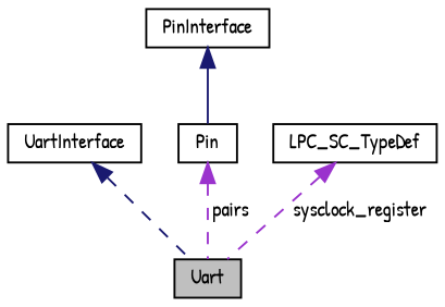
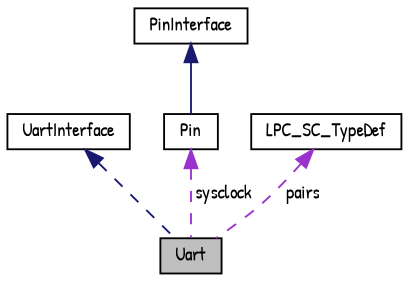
  digraph {
    fontname="Patrick Hand"
    node [color=black fillcolor=white fontname="Patrick Hand" fontsize=10 shape=record style=filled]
    edge [color=midnightblue dir=back fontname="Patrick Hand" fontsize=10 labelfontname=Helvetica labelfontsize=10 style=dashed]
    n1 [fillcolor=grey75 fontcolor=black height=0.2 label=Uart width=0.4]
    n2 [height=0.2 label=UartInterface width=0.4]
    n3 [height=0.2 label=Pin width=0.4]
    n4 [height=0.2 label=PinInterface width=0.4]
    n5 [height=0.2 label=LPC_SC_TypeDef width=0.4]
    n2 -> n1
-   n3 -> n1 [color=darkorchid3 label=" pairs"]
+   n3 -> n1 [color=darkorchid3 label=" sysclock"]
    n4 -> n3 [style=solid]
-   n5 -> n1 [color=darkorchid3 label=" sysclock_register"]
+   n5 -> n1 [color=darkorchid3 label=" pairs"]
  }
